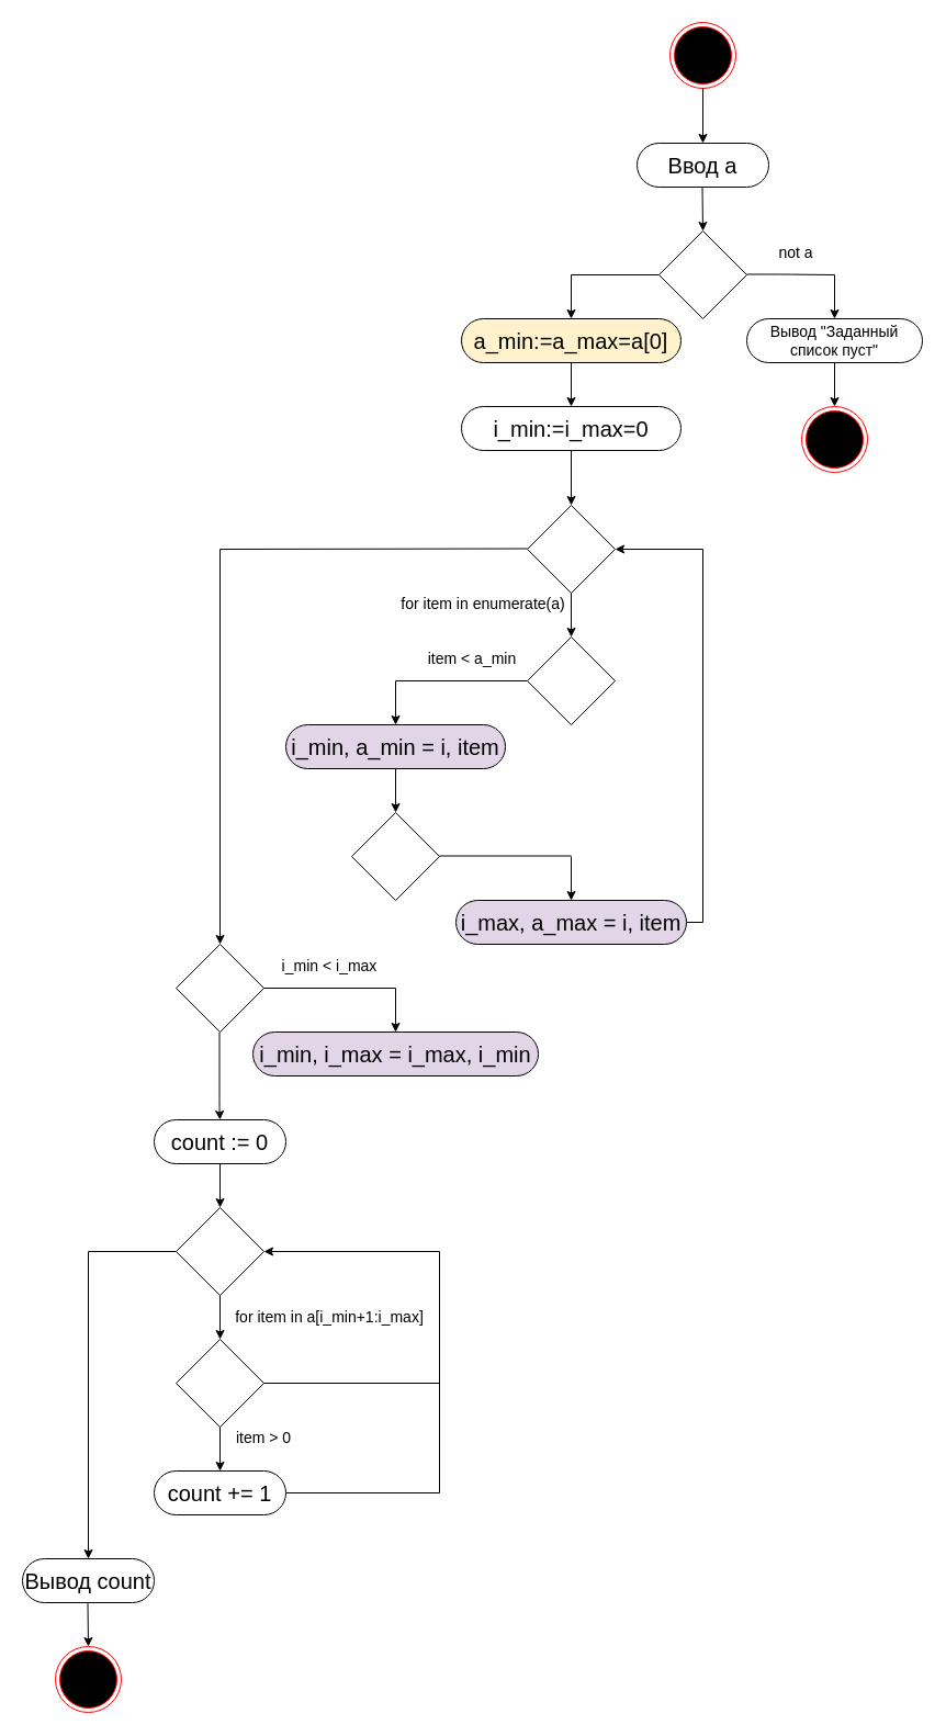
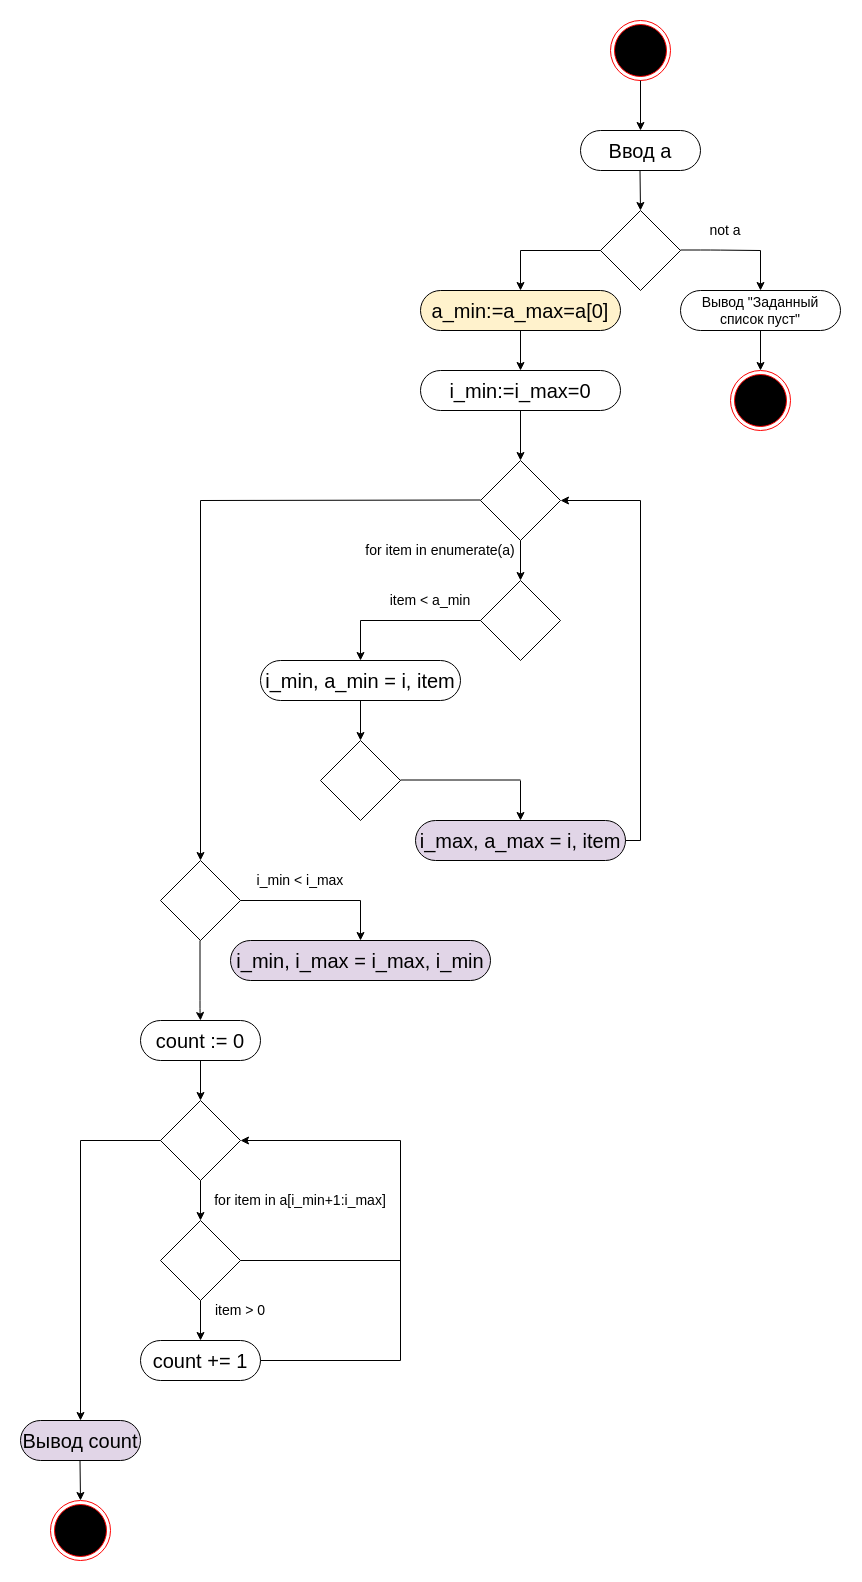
  <mxCell id="0" />
  <mxCell id="1" parent="0" />
  <mxCell id="2" value="" style="ellipse;html=1;shape=endState;fillColor=#000000;strokeColor=#ff0000;" vertex="1" parent="1"><mxGeometry x="610" y="20" width="60" height="60" as="geometry" /></mxCell>
  <mxCell id="3" value="" style="endArrow=classic;html=1;" edge="1" parent="1"><mxGeometry width="50" height="50" relative="1" as="geometry"><mxPoint x="640" y="80" as="sourcePoint" /><mxPoint x="640" y="130" as="targetPoint" /></mxGeometry></mxCell>
  <mxCell id="4" value="Ввод a" style="rounded=1;whiteSpace=wrap;html=1;arcSize=50;fontSize=20;" vertex="1" parent="1"><mxGeometry x="580" y="130" width="120" height="40" as="geometry" /></mxCell>
  <mxCell id="5" value="" style="endArrow=classic;html=1;" edge="1" parent="1"><mxGeometry width="50" height="50" relative="1" as="geometry"><mxPoint x="639.5" y="170" as="sourcePoint" /><mxPoint x="640" y="210" as="targetPoint" /></mxGeometry></mxCell>
  <mxCell id="6" value="" style="rhombus;whiteSpace=wrap;html=1;fontSize=20;strokeColor=#000000;" vertex="1" parent="1"><mxGeometry x="600" y="210" width="80" height="80" as="geometry" /></mxCell>
  <mxCell id="7" value="" style="endArrow=none;html=1;fontSize=20;" edge="1" parent="1"><mxGeometry width="50" height="50" relative="1" as="geometry"><mxPoint x="680" y="249.5" as="sourcePoint" /><mxPoint x="760" y="250" as="targetPoint" /><Array as="points"><mxPoint x="710" y="249.5" /></Array></mxGeometry></mxCell>
  <mxCell id="8" value="" style="endArrow=classic;html=1;fontSize=20;" edge="1" parent="1"><mxGeometry width="50" height="50" relative="1" as="geometry"><mxPoint x="760" y="250" as="sourcePoint" /><mxPoint x="760" y="290" as="targetPoint" /></mxGeometry></mxCell>
  <mxCell id="9" value="a_min:=a_max=a[0]" style="rounded=1;whiteSpace=wrap;html=1;arcSize=50;fontSize=20;fillColor=#fff2cc;" vertex="1" parent="1"><mxGeometry x="420" y="290" width="200" height="40" as="geometry" /></mxCell>
  <mxCell id="10" value="" style="endArrow=none;html=1;fontSize=20;" edge="1" parent="1"><mxGeometry width="50" height="50" relative="1" as="geometry"><mxPoint x="520" y="250" as="sourcePoint" /><mxPoint x="600" y="250" as="targetPoint" /></mxGeometry></mxCell>
  <mxCell id="11" value="" style="endArrow=classic;html=1;fontSize=20;" edge="1" parent="1"><mxGeometry width="50" height="50" relative="1" as="geometry"><mxPoint x="520" y="250" as="sourcePoint" /><mxPoint x="520" y="290" as="targetPoint" /></mxGeometry></mxCell>
  <mxCell id="12" value="Вывод &quot;Заданный список пуст&quot;" style="rounded=1;whiteSpace=wrap;html=1;arcSize=50;fontSize=14;" vertex="1" parent="1"><mxGeometry x="680" y="290" width="160" height="40" as="geometry" /></mxCell>
  <mxCell id="13" value="" style="endArrow=classic;html=1;fontSize=14;" edge="1" parent="1"><mxGeometry width="50" height="50" relative="1" as="geometry"><mxPoint x="520" y="330" as="sourcePoint" /><mxPoint x="520" y="370" as="targetPoint" /></mxGeometry></mxCell>
  <mxCell id="14" value="" style="ellipse;html=1;shape=endState;fillColor=#000000;strokeColor=#ff0000;" vertex="1" parent="1"><mxGeometry x="730" y="370" width="60" height="60" as="geometry" /></mxCell>
  <mxCell id="15" value="" style="endArrow=classic;html=1;fontSize=14;" edge="1" parent="1"><mxGeometry width="50" height="50" relative="1" as="geometry"><mxPoint x="760" y="330" as="sourcePoint" /><mxPoint x="760" y="370" as="targetPoint" /></mxGeometry></mxCell>
  <mxCell id="16" value="" style="rhombus;whiteSpace=wrap;html=1;fontSize=20;strokeColor=#000000;" vertex="1" parent="1"><mxGeometry x="480" y="460" width="80" height="80" as="geometry" /></mxCell>
  <mxCell id="17" value="not a" style="text;html=1;strokeColor=none;fillColor=none;align=center;verticalAlign=middle;whiteSpace=wrap;rounded=0;fontSize=14;" vertex="1" parent="1"><mxGeometry x="680" y="220" width="90" height="20" as="geometry" /></mxCell>
  <mxCell id="18" value="for item in enumerate(a)" style="text;html=1;strokeColor=none;fillColor=none;align=center;verticalAlign=middle;whiteSpace=wrap;rounded=0;fontSize=14;" vertex="1" parent="1"><mxGeometry x="360" y="540" width="160" height="20" as="geometry" /></mxCell>
  <mxCell id="19" value="i_min:=i_max=0" style="rounded=1;whiteSpace=wrap;html=1;arcSize=50;fontSize=20;" vertex="1" parent="1"><mxGeometry x="420" y="370" width="200" height="40" as="geometry" /></mxCell>
  <mxCell id="20" value="" style="endArrow=classic;html=1;fontSize=14;exitX=0.5;exitY=1;exitDx=0;exitDy=0;" edge="1" parent="1" source="19"><mxGeometry width="50" height="50" relative="1" as="geometry"><mxPoint x="540" y="350" as="sourcePoint" /><mxPoint x="520" y="460" as="targetPoint" /></mxGeometry></mxCell>
  <mxCell id="21" value="" style="endArrow=classic;html=1;" edge="1" parent="1"><mxGeometry width="50" height="50" relative="1" as="geometry"><mxPoint x="520" y="540" as="sourcePoint" /><mxPoint x="520" y="580" as="targetPoint" /></mxGeometry></mxCell>
  <mxCell id="22" value="" style="rhombus;whiteSpace=wrap;html=1;fontSize=20;strokeColor=#000000;" vertex="1" parent="1"><mxGeometry x="480" y="580" width="80" height="80" as="geometry" /></mxCell>
  <mxCell id="23" value="item &amp;lt; a_min" style="text;html=1;strokeColor=none;fillColor=none;align=center;verticalAlign=middle;whiteSpace=wrap;rounded=0;fontSize=14;" vertex="1" parent="1"><mxGeometry x="350" y="590" width="160" height="20" as="geometry" /></mxCell>
  <mxCell id="24" value="" style="endArrow=none;html=1;" edge="1" parent="1"><mxGeometry width="50" height="50" relative="1" as="geometry"><mxPoint x="360" y="620" as="sourcePoint" /><mxPoint x="480" y="620" as="targetPoint" /></mxGeometry></mxCell>
  <mxCell id="25" value="" style="endArrow=classic;html=1;" edge="1" parent="1"><mxGeometry width="50" height="50" relative="1" as="geometry"><mxPoint x="360" y="620" as="sourcePoint" /><mxPoint x="360" y="660" as="targetPoint" /></mxGeometry></mxCell>
- <mxCell id="26" value="i_min, a_min = i, item" style="rounded=1;whiteSpace=wrap;html=1;arcSize=50;fontSize=20;fillColor=#e1d5e7;" vertex="1" parent="1"><mxGeometry x="260" y="660" width="200" height="40" as="geometry" /></mxCell>
+ <mxCell id="26" value="i_min, a_min = i, item" style="rounded=1;whiteSpace=wrap;html=1;arcSize=50;fontSize=20;" vertex="1" parent="1"><mxGeometry x="260" y="660" width="200" height="40" as="geometry" /></mxCell>
  <mxCell id="27" value="" style="endArrow=classic;html=1;" edge="1" parent="1"><mxGeometry width="50" height="50" relative="1" as="geometry"><mxPoint x="360" y="700" as="sourcePoint" /><mxPoint x="360" y="740" as="targetPoint" /></mxGeometry></mxCell>
  <mxCell id="28" value="" style="rhombus;whiteSpace=wrap;html=1;fontSize=20;strokeColor=#000000;" vertex="1" parent="1"><mxGeometry x="320" y="740" width="80" height="80" as="geometry" /></mxCell>
  <mxCell id="29" value="" style="endArrow=none;html=1;" edge="1" parent="1"><mxGeometry width="50" height="50" relative="1" as="geometry"><mxPoint x="400" y="779.5" as="sourcePoint" /><mxPoint x="520" y="779.5" as="targetPoint" /></mxGeometry></mxCell>
  <mxCell id="30" value="" style="endArrow=classic;html=1;" edge="1" parent="1"><mxGeometry width="50" height="50" relative="1" as="geometry"><mxPoint x="520" y="780" as="sourcePoint" /><mxPoint x="520" y="820" as="targetPoint" /></mxGeometry></mxCell>
  <mxCell id="31" value="i_max, a_max = i, item" style="rounded=1;whiteSpace=wrap;html=1;arcSize=50;fontSize=20;fillColor=#e1d5e7;" vertex="1" parent="1"><mxGeometry x="415" y="820" width="210" height="40" as="geometry" /></mxCell>
  <mxCell id="32" value="" style="endArrow=none;html=1;" edge="1" parent="1"><mxGeometry width="50" height="50" relative="1" as="geometry"><mxPoint x="625" y="840" as="sourcePoint" /><mxPoint x="640" y="840" as="targetPoint" /></mxGeometry></mxCell>
  <mxCell id="33" value="" style="endArrow=none;html=1;" edge="1" parent="1"><mxGeometry width="50" height="50" relative="1" as="geometry"><mxPoint x="640" y="500" as="sourcePoint" /><mxPoint x="640" y="840" as="targetPoint" /></mxGeometry></mxCell>
  <mxCell id="34" value="" style="endArrow=classic;html=1;entryX=1;entryY=0.5;entryDx=0;entryDy=0;" edge="1" parent="1" target="16"><mxGeometry width="50" height="50" relative="1" as="geometry"><mxPoint x="640" y="500" as="sourcePoint" /><mxPoint x="690" y="450" as="targetPoint" /></mxGeometry></mxCell>
  <mxCell id="35" value="" style="endArrow=none;html=1;" edge="1" parent="1"><mxGeometry width="50" height="50" relative="1" as="geometry"><mxPoint x="200" y="500" as="sourcePoint" /><mxPoint x="480" y="499.5" as="targetPoint" /></mxGeometry></mxCell>
  <mxCell id="36" value="" style="endArrow=classic;html=1;entryX=0.5;entryY=0;entryDx=0;entryDy=0;" edge="1" parent="1" target="37"><mxGeometry width="50" height="50" relative="1" as="geometry"><mxPoint x="200" y="500" as="sourcePoint" /><mxPoint x="200" y="820" as="targetPoint" /></mxGeometry></mxCell>
  <mxCell id="37" value="" style="rhombus;whiteSpace=wrap;html=1;fontSize=20;strokeColor=#000000;" vertex="1" parent="1"><mxGeometry x="160" y="860" width="80" height="80" as="geometry" /></mxCell>
  <mxCell id="38" value="" style="endArrow=none;html=1;" edge="1" parent="1"><mxGeometry width="50" height="50" relative="1" as="geometry"><mxPoint x="240" y="900" as="sourcePoint" /><mxPoint x="360" y="900" as="targetPoint" /></mxGeometry></mxCell>
  <mxCell id="39" value="" style="endArrow=classic;html=1;" edge="1" parent="1"><mxGeometry width="50" height="50" relative="1" as="geometry"><mxPoint x="360" y="900" as="sourcePoint" /><mxPoint x="360" y="940" as="targetPoint" /></mxGeometry></mxCell>
  <mxCell id="40" value="i_min, i_max = i_max, i_min" style="rounded=1;whiteSpace=wrap;html=1;arcSize=50;fontSize=20;fillColor=#e1d5e7;" vertex="1" parent="1"><mxGeometry x="230" y="940" width="260" height="40" as="geometry" /></mxCell>
  <mxCell id="41" value="i_min &amp;lt; i_max" style="text;html=1;strokeColor=none;fillColor=none;align=center;verticalAlign=middle;whiteSpace=wrap;rounded=0;fontSize=14;" vertex="1" parent="1"><mxGeometry x="220" y="870" width="160" height="20" as="geometry" /></mxCell>
  <mxCell id="42" value="" style="endArrow=classic;html=1;" edge="1" parent="1"><mxGeometry width="50" height="50" relative="1" as="geometry"><mxPoint x="199.5" y="940" as="sourcePoint" /><mxPoint x="200" y="1020" as="targetPoint" /><Array as="points"><mxPoint x="199.5" y="1010" /></Array></mxGeometry></mxCell>
  <mxCell id="43" value="count := 0" style="rounded=1;whiteSpace=wrap;html=1;arcSize=50;fontSize=20;" vertex="1" parent="1"><mxGeometry x="140" y="1020" width="120" height="40" as="geometry" /></mxCell>
  <mxCell id="44" value="" style="endArrow=classic;html=1;" edge="1" parent="1" target="43"><mxGeometry width="50" height="50" relative="1" as="geometry"><mxPoint x="200" y="1060" as="sourcePoint" /><mxPoint x="250" y="1010" as="targetPoint" /></mxGeometry></mxCell>
  <mxCell id="45" value="" style="endArrow=classic;html=1;" edge="1" parent="1"><mxGeometry width="50" height="50" relative="1" as="geometry"><mxPoint x="200" y="1060" as="sourcePoint" /><mxPoint x="200" y="1100" as="targetPoint" /></mxGeometry></mxCell>
  <mxCell id="46" value="" style="rhombus;whiteSpace=wrap;html=1;fontSize=20;strokeColor=#000000;" vertex="1" parent="1"><mxGeometry x="160" y="1100" width="80" height="80" as="geometry" /></mxCell>
  <mxCell id="47" value="for item in a[i_min+1:i_max]" style="text;html=1;strokeColor=none;fillColor=none;align=center;verticalAlign=middle;whiteSpace=wrap;rounded=0;fontSize=14;" vertex="1" parent="1"><mxGeometry x="200" y="1190" width="200" height="20" as="geometry" /></mxCell>
  <mxCell id="48" value="" style="endArrow=classic;html=1;" edge="1" parent="1"><mxGeometry width="50" height="50" relative="1" as="geometry"><mxPoint x="200" y="1180" as="sourcePoint" /><mxPoint x="200" y="1220" as="targetPoint" /></mxGeometry></mxCell>
  <mxCell id="49" value="" style="rhombus;whiteSpace=wrap;html=1;fontSize=20;strokeColor=#000000;" vertex="1" parent="1"><mxGeometry x="160" y="1220" width="80" height="80" as="geometry" /></mxCell>
  <mxCell id="50" value="" style="endArrow=none;html=1;" edge="1" parent="1"><mxGeometry width="50" height="50" relative="1" as="geometry"><mxPoint x="240" y="1260" as="sourcePoint" /><mxPoint x="400" y="1260" as="targetPoint" /></mxGeometry></mxCell>
  <mxCell id="51" value="" style="endArrow=classic;html=1;" edge="1" parent="1"><mxGeometry width="50" height="50" relative="1" as="geometry"><mxPoint x="200" y="1300" as="sourcePoint" /><mxPoint x="200" y="1340" as="targetPoint" /></mxGeometry></mxCell>
  <mxCell id="52" value="item &amp;gt; 0" style="text;html=1;strokeColor=none;fillColor=none;align=center;verticalAlign=middle;whiteSpace=wrap;rounded=0;fontSize=14;" vertex="1" parent="1"><mxGeometry x="200" y="1300" width="80" height="20" as="geometry" /></mxCell>
  <mxCell id="53" value="count += 1" style="rounded=1;whiteSpace=wrap;html=1;arcSize=50;fontSize=20;" vertex="1" parent="1"><mxGeometry x="140" y="1340" width="120" height="40" as="geometry" /></mxCell>
  <mxCell id="54" value="" style="endArrow=none;html=1;" edge="1" parent="1"><mxGeometry width="50" height="50" relative="1" as="geometry"><mxPoint x="260" y="1360" as="sourcePoint" /><mxPoint x="400" y="1360" as="targetPoint" /></mxGeometry></mxCell>
  <mxCell id="55" value="" style="endArrow=none;html=1;" edge="1" parent="1"><mxGeometry width="50" height="50" relative="1" as="geometry"><mxPoint x="400" y="1360" as="sourcePoint" /><mxPoint x="400" y="1140" as="targetPoint" /></mxGeometry></mxCell>
  <mxCell id="56" value="" style="endArrow=classic;html=1;entryX=1;entryY=0.5;entryDx=0;entryDy=0;" edge="1" parent="1" target="46"><mxGeometry width="50" height="50" relative="1" as="geometry"><mxPoint x="400" y="1140" as="sourcePoint" /><mxPoint x="450" y="1090" as="targetPoint" /></mxGeometry></mxCell>
  <mxCell id="57" value="" style="endArrow=none;html=1;" edge="1" parent="1"><mxGeometry width="50" height="50" relative="1" as="geometry"><mxPoint x="80" y="1140" as="sourcePoint" /><mxPoint x="160" y="1140" as="targetPoint" /></mxGeometry></mxCell>
  <mxCell id="58" value="" style="endArrow=classic;html=1;" edge="1" parent="1"><mxGeometry width="50" height="50" relative="1" as="geometry"><mxPoint x="80" y="1140" as="sourcePoint" /><mxPoint x="80" y="1420" as="targetPoint" /></mxGeometry></mxCell>
- <mxCell id="59" value="Вывод count" style="rounded=1;whiteSpace=wrap;html=1;arcSize=50;fontSize=20;" vertex="1" parent="1"><mxGeometry x="20" y="1420" width="120" height="40" as="geometry" /></mxCell>
+ <mxCell id="59" value="Вывод count" style="rounded=1;whiteSpace=wrap;html=1;arcSize=50;fontSize=20;fillColor=#e1d5e7;" vertex="1" parent="1"><mxGeometry x="20" y="1420" width="120" height="40" as="geometry" /></mxCell>
  <mxCell id="60" value="" style="endArrow=classic;html=1;" edge="1" parent="1"><mxGeometry width="50" height="50" relative="1" as="geometry"><mxPoint x="79.5" y="1460" as="sourcePoint" /><mxPoint x="80" y="1500" as="targetPoint" /></mxGeometry></mxCell>
  <mxCell id="61" value="" style="ellipse;html=1;shape=endState;fillColor=#000000;strokeColor=#ff0000;" vertex="1" parent="1"><mxGeometry x="50" y="1500" width="60" height="60" as="geometry" /></mxCell>
